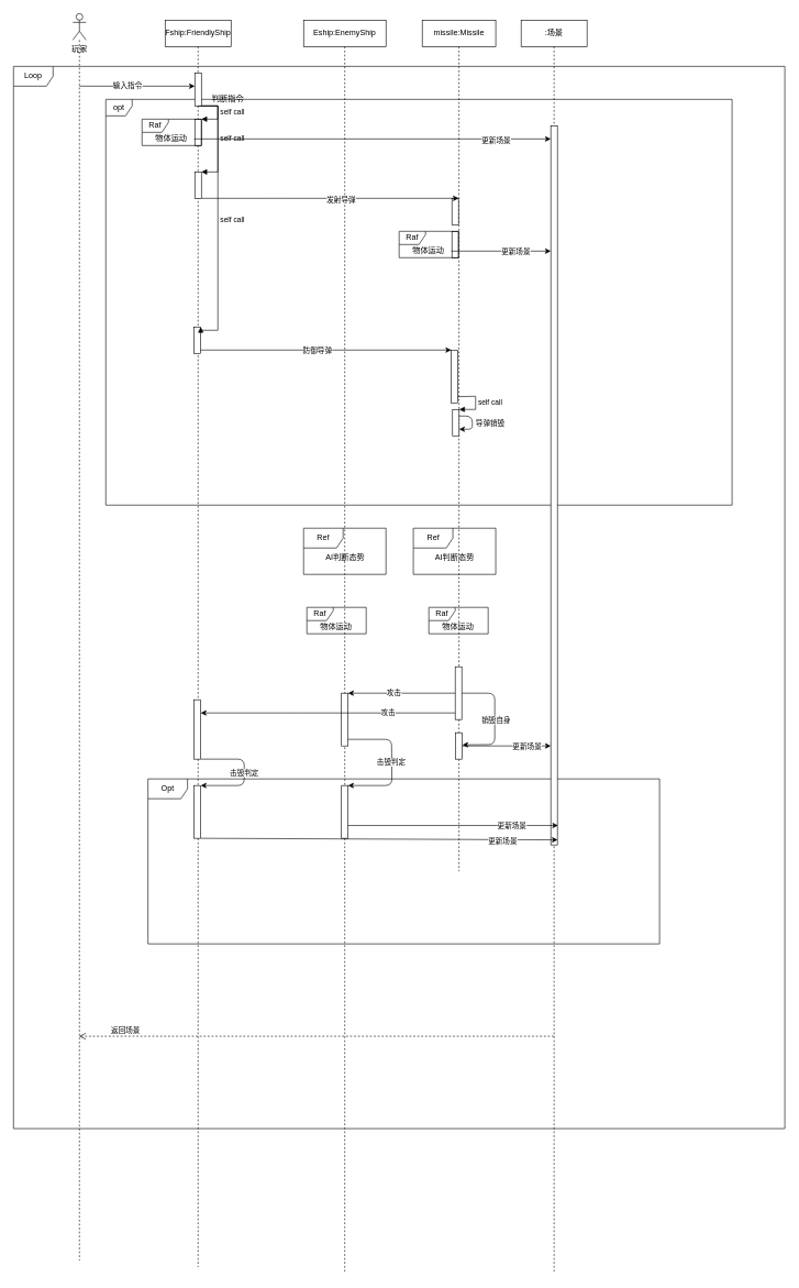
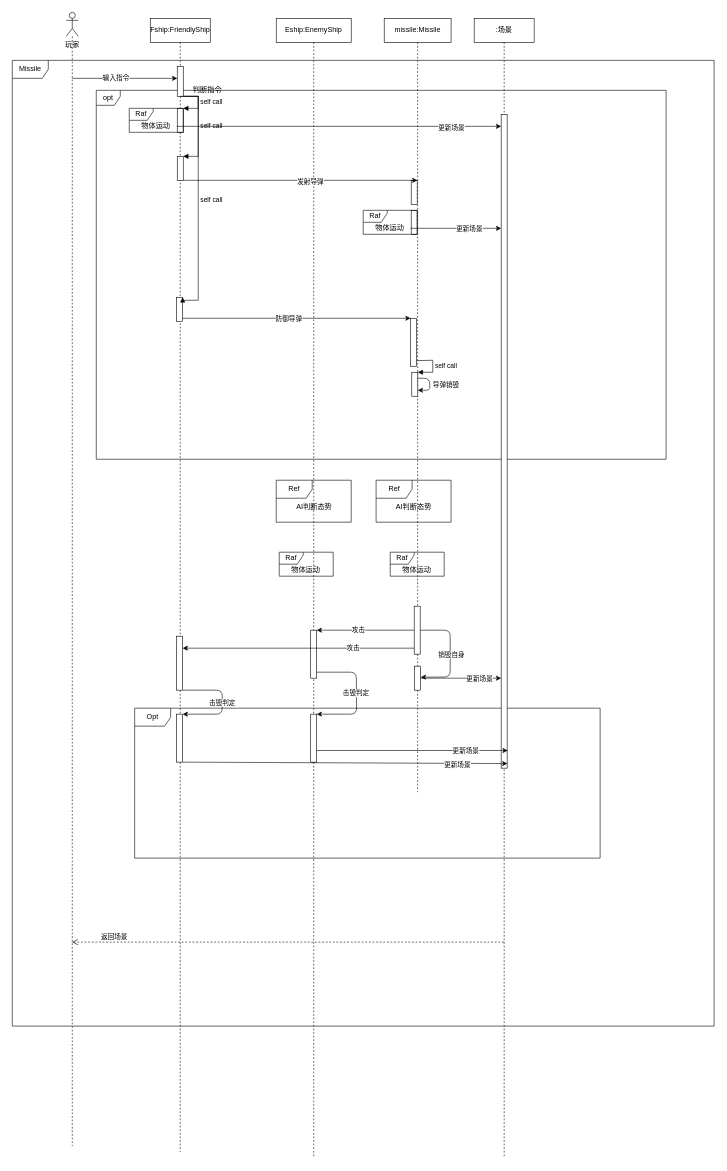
  <mxCell id="0" />
  <mxCell id="1" parent="0" />
  <mxCell id="2" value="Opt" style="shape=umlFrame;whiteSpace=wrap;html=1;" vertex="1" parent="1"><mxGeometry x="224" y="1180" width="776" height="250" as="geometry" /></mxCell>
  <mxCell id="3" value="opt" style="shape=umlFrame;whiteSpace=wrap;html=1;width=40;height=25;" vertex="1" parent="1"><mxGeometry x="160" y="150" width="950" height="615" as="geometry" /></mxCell>
  <mxCell id="4" value="" style="shape=umlLifeline;participant=umlActor;perimeter=lifelinePerimeter;whiteSpace=wrap;html=1;container=1;collapsible=0;recursiveResize=0;verticalAlign=top;spacingTop=36;outlineConnect=0;" parent="1" vertex="1"><mxGeometry x="110" y="20" width="20" height="1890" as="geometry" /></mxCell>
  <mxCell id="5" value="玩家" style="text;html=1;align=center;verticalAlign=middle;resizable=0;points=[];autosize=1;strokeColor=none;fillColor=none;" parent="1" vertex="1"><mxGeometry x="95" y="60" width="50" height="30" as="geometry" /></mxCell>
  <mxCell id="6" value="Fship:FriendlyShip" style="shape=umlLifeline;perimeter=lifelinePerimeter;whiteSpace=wrap;html=1;container=1;collapsible=0;recursiveResize=0;outlineConnect=0;" parent="1" vertex="1"><mxGeometry x="250" y="30" width="100" height="1890" as="geometry" /></mxCell>
  <mxCell id="7" value="" style="html=1;points=[];perimeter=orthogonalPerimeter;" parent="6" vertex="1"><mxGeometry x="45" y="80" width="10" height="50" as="geometry" /></mxCell>
  <mxCell id="8" value="" style="html=1;points=[];perimeter=orthogonalPerimeter;" parent="6" vertex="1"><mxGeometry x="45" y="150" width="10" height="40" as="geometry" /></mxCell>
  <mxCell id="9" value="self call" style="edgeStyle=orthogonalEdgeStyle;html=1;align=left;spacingLeft=2;endArrow=block;rounded=0;entryX=1;entryY=0;" parent="6" target="8" edge="1"><mxGeometry x="0.067" relative="1" as="geometry"><mxPoint x="50" y="130" as="sourcePoint" /><Array as="points"><mxPoint x="80" y="130" /></Array><mxPoint as="offset" /></mxGeometry></mxCell>
  <mxCell id="10" value="" style="html=1;points=[];perimeter=orthogonalPerimeter;" parent="6" vertex="1"><mxGeometry x="45" y="230" width="10" height="40" as="geometry" /></mxCell>
  <mxCell id="11" value="self call" style="edgeStyle=orthogonalEdgeStyle;html=1;align=left;spacingLeft=2;endArrow=block;rounded=0;entryX=1;entryY=0;" parent="6" source="7" target="10" edge="1"><mxGeometry relative="1" as="geometry"><mxPoint x="50" y="210" as="sourcePoint" /><Array as="points"><mxPoint x="80" y="130" /><mxPoint x="80" y="230" /></Array></mxGeometry></mxCell>
  <mxCell id="12" value="" style="html=1;points=[];perimeter=orthogonalPerimeter;" parent="6" vertex="1"><mxGeometry x="44" y="465" width="10" height="40" as="geometry" /></mxCell>
  <mxCell id="13" value="self call" style="edgeStyle=orthogonalEdgeStyle;html=1;align=left;spacingLeft=2;endArrow=block;rounded=0;entryX=1;entryY=0;" parent="6" source="7" target="12" edge="1"><mxGeometry relative="1" as="geometry"><mxPoint x="50" y="290" as="sourcePoint" /><Array as="points"><mxPoint x="80" y="130" /><mxPoint x="80" y="470" /><mxPoint x="54" y="470" /></Array></mxGeometry></mxCell>
  <mxCell id="14" value="Raf" style="shape=umlFrame;whiteSpace=wrap;html=1;width=40;height=20;" vertex="1" parent="6"><mxGeometry x="-35" y="150" width="90" height="40" as="geometry" /></mxCell>
  <mxCell id="15" value="物体运动" style="text;html=1;align=center;verticalAlign=middle;resizable=0;points=[];autosize=1;strokeColor=none;fillColor=none;" vertex="1" parent="6"><mxGeometry x="-26" y="165" width="70" height="30" as="geometry" /></mxCell>
  <mxCell id="16" value="" style="html=1;points=[];perimeter=orthogonalPerimeter;" vertex="1" parent="6"><mxGeometry x="44" y="1160" width="10" height="80" as="geometry" /></mxCell>
  <mxCell id="17" value="missile:Missile" style="shape=umlLifeline;perimeter=lifelinePerimeter;whiteSpace=wrap;html=1;container=1;collapsible=0;recursiveResize=0;outlineConnect=0;" parent="1" vertex="1"><mxGeometry x="640" y="30" width="111.5" height="1290" as="geometry" /></mxCell>
  <mxCell id="18" value="" style="html=1;points=[];perimeter=orthogonalPerimeter;" vertex="1" parent="17"><mxGeometry x="45" y="270" width="10" height="40" as="geometry" /></mxCell>
  <mxCell id="19" value="" style="html=1;points=[];perimeter=orthogonalPerimeter;" vertex="1" parent="17"><mxGeometry x="45" y="320" width="10" height="40" as="geometry" /></mxCell>
  <mxCell id="20" value="Raf" style="shape=umlFrame;whiteSpace=wrap;html=1;width=40;height=20;" vertex="1" parent="17"><mxGeometry x="-35" y="320" width="90" height="40" as="geometry" /></mxCell>
  <mxCell id="21" value="物体运动" style="text;html=1;align=center;verticalAlign=middle;resizable=0;points=[];autosize=1;strokeColor=none;fillColor=none;" vertex="1" parent="17"><mxGeometry x="-26" y="335" width="70" height="30" as="geometry" /></mxCell>
  <mxCell id="22" value="" style="html=1;points=[];perimeter=orthogonalPerimeter;" vertex="1" parent="17"><mxGeometry x="44" y="500" width="10" height="80" as="geometry" /></mxCell>
  <mxCell id="23" value="" style="html=1;points=[];perimeter=orthogonalPerimeter;" vertex="1" parent="17"><mxGeometry x="46" y="590" width="10" height="40" as="geometry" /></mxCell>
  <mxCell id="24" value="self call" style="edgeStyle=orthogonalEdgeStyle;html=1;align=left;spacingLeft=2;endArrow=block;rounded=0;entryX=1;entryY=0;exitX=1.027;exitY=0.883;exitDx=0;exitDy=0;exitPerimeter=0;" edge="1" target="23" parent="17" source="22"><mxGeometry relative="1" as="geometry"><mxPoint x="51" y="570" as="sourcePoint" /><Array as="points"><mxPoint x="56" y="571" /><mxPoint x="81" y="570" /><mxPoint x="81" y="590" /></Array></mxGeometry></mxCell>
  <mxCell id="25" style="edgeStyle=none;html=1;" edge="1" parent="17" source="23" target="23"><mxGeometry relative="1" as="geometry"><Array as="points"><mxPoint x="76" y="610" /></Array></mxGeometry></mxCell>
  <mxCell id="26" value="导弹销毁" style="edgeLabel;html=1;align=center;verticalAlign=middle;resizable=0;points=[];" vertex="1" connectable="0" parent="25"><mxGeometry x="0.481" relative="1" as="geometry"><mxPoint x="30" y="-10" as="offset" /></mxGeometry></mxCell>
  <mxCell id="27" value="Raf" style="shape=umlFrame;whiteSpace=wrap;html=1;width=40;height=20;" vertex="1" parent="17"><mxGeometry x="10" y="890" width="90" height="40" as="geometry" /></mxCell>
  <mxCell id="28" value="物体运动" style="text;html=1;align=center;verticalAlign=middle;resizable=0;points=[];autosize=1;strokeColor=none;fillColor=none;" vertex="1" parent="17"><mxGeometry x="19" y="905" width="70" height="30" as="geometry" /></mxCell>
  <mxCell id="29" value="Ref" style="shape=umlFrame;whiteSpace=wrap;html=1;" vertex="1" parent="17"><mxGeometry x="-13.5" y="770" width="125" height="70" as="geometry" /></mxCell>
  <mxCell id="30" value="AI判断态势" style="text;html=1;align=center;verticalAlign=middle;resizable=0;points=[];autosize=1;strokeColor=none;fillColor=none;" vertex="1" parent="17"><mxGeometry x="9" y="800" width="80" height="30" as="geometry" /></mxCell>
  <mxCell id="31" value="" style="html=1;points=[];perimeter=orthogonalPerimeter;" vertex="1" parent="17"><mxGeometry x="50" y="980" width="10" height="80" as="geometry" /></mxCell>
  <mxCell id="32" value="" style="html=1;points=[];perimeter=orthogonalPerimeter;" vertex="1" parent="17"><mxGeometry x="50.75" y="1080" width="10" height="40" as="geometry" /></mxCell>
  <mxCell id="33" style="edgeStyle=none;html=1;entryX=1.02;entryY=0.46;entryDx=0;entryDy=0;entryPerimeter=0;" edge="1" parent="17" source="31" target="32"><mxGeometry relative="1" as="geometry"><mxPoint x="130" y="1020" as="targetPoint" /><Array as="points"><mxPoint x="110" y="1020" /><mxPoint x="110" y="1098" /></Array></mxGeometry></mxCell>
  <mxCell id="34" value="销毁自身" style="edgeLabel;html=1;align=center;verticalAlign=middle;resizable=0;points=[];" vertex="1" connectable="0" parent="33"><mxGeometry x="-0.599" y="-1" relative="1" as="geometry"><mxPoint x="16" y="39" as="offset" /></mxGeometry></mxCell>
  <mxCell id="35" value="Eship:EnemyShip" style="shape=umlLifeline;perimeter=lifelinePerimeter;whiteSpace=wrap;html=1;container=1;collapsible=0;recursiveResize=0;outlineConnect=0;" parent="1" vertex="1"><mxGeometry x="460" y="30" width="125" height="1900" as="geometry" /></mxCell>
  <mxCell id="36" value="Raf" style="shape=umlFrame;whiteSpace=wrap;html=1;width=40;height=20;" vertex="1" parent="35"><mxGeometry x="5" y="890" width="90" height="40" as="geometry" /></mxCell>
  <mxCell id="37" value="物体运动" style="text;html=1;align=center;verticalAlign=middle;resizable=0;points=[];autosize=1;strokeColor=none;fillColor=none;" vertex="1" parent="35"><mxGeometry x="14" y="905" width="70" height="30" as="geometry" /></mxCell>
  <mxCell id="38" value="Ref" style="shape=umlFrame;whiteSpace=wrap;html=1;" vertex="1" parent="35"><mxGeometry y="770" width="125" height="70" as="geometry" /></mxCell>
  <mxCell id="39" value="AI判断态势" style="text;html=1;align=center;verticalAlign=middle;resizable=0;points=[];autosize=1;strokeColor=none;fillColor=none;" vertex="1" parent="35"><mxGeometry x="22.5" y="800" width="80" height="30" as="geometry" /></mxCell>
  <mxCell id="40" value="" style="html=1;points=[];perimeter=orthogonalPerimeter;" vertex="1" parent="35"><mxGeometry x="57.5" y="1020" width="10" height="80" as="geometry" /></mxCell>
  <mxCell id="41" value="" style="html=1;points=[];perimeter=orthogonalPerimeter;" vertex="1" parent="35"><mxGeometry x="57.5" y="1160" width="10" height="80" as="geometry" /></mxCell>
  <mxCell id="42" style="edgeStyle=none;html=1;" edge="1" parent="35" target="41"><mxGeometry relative="1" as="geometry"><mxPoint x="143.5" y="1070" as="targetPoint" /><mxPoint x="67.5" y="1090" as="sourcePoint" /><Array as="points"><mxPoint x="133.5" y="1090" /><mxPoint x="134" y="1160" /></Array></mxGeometry></mxCell>
  <mxCell id="43" value="击毁判定" style="edgeLabel;html=1;align=center;verticalAlign=middle;resizable=0;points=[];" vertex="1" connectable="0" parent="42"><mxGeometry x="-0.105" y="-1" relative="1" as="geometry"><mxPoint y="9" as="offset" /></mxGeometry></mxCell>
  <mxCell id="44" value=":场景" style="shape=umlLifeline;perimeter=lifelinePerimeter;whiteSpace=wrap;html=1;container=1;collapsible=0;recursiveResize=0;outlineConnect=0;" parent="1" vertex="1"><mxGeometry x="790" y="30" width="100" height="1900" as="geometry" /></mxCell>
  <mxCell id="45" value="" style="html=1;points=[];perimeter=orthogonalPerimeter;" vertex="1" parent="44"><mxGeometry x="45" y="160" width="10" height="1090" as="geometry" /></mxCell>
  <mxCell id="46" style="edgeStyle=none;html=1;" parent="1" target="7" edge="1"><mxGeometry relative="1" as="geometry"><mxPoint x="120" y="130" as="sourcePoint" /></mxGeometry></mxCell>
  <mxCell id="47" value="输入指令" style="edgeLabel;html=1;align=center;verticalAlign=middle;resizable=0;points=[];" parent="46" vertex="1" connectable="0"><mxGeometry x="-0.182" y="2" relative="1" as="geometry"><mxPoint as="offset" /></mxGeometry></mxCell>
  <mxCell id="48" value="判断指令" style="text;html=1;align=center;verticalAlign=middle;resizable=0;points=[];autosize=1;strokeColor=none;fillColor=none;" parent="1" vertex="1"><mxGeometry x="310" y="135" width="70" height="30" as="geometry" /></mxCell>
  <mxCell id="49" style="edgeStyle=none;html=1;" edge="1" parent="1" source="10" target="17"><mxGeometry relative="1" as="geometry"><Array as="points"><mxPoint x="420" y="300" /></Array></mxGeometry></mxCell>
  <mxCell id="50" value="发射导弹" style="edgeLabel;html=1;align=center;verticalAlign=middle;resizable=0;points=[];" vertex="1" connectable="0" parent="49"><mxGeometry x="0.083" y="-2" relative="1" as="geometry"><mxPoint as="offset" /></mxGeometry></mxCell>
  <mxCell id="51" style="edgeStyle=none;html=1;" edge="1" parent="1" source="12" target="22"><mxGeometry relative="1" as="geometry" /></mxCell>
  <mxCell id="52" value="防御导弹" style="edgeLabel;html=1;align=center;verticalAlign=middle;resizable=0;points=[];" vertex="1" connectable="0" parent="51"><mxGeometry x="-0.073" relative="1" as="geometry"><mxPoint as="offset" /></mxGeometry></mxCell>
  <mxCell id="53" style="edgeStyle=none;html=1;" edge="1" parent="1" source="15" target="45"><mxGeometry relative="1" as="geometry" /></mxCell>
  <mxCell id="54" value="更新场景" style="edgeLabel;html=1;align=center;verticalAlign=middle;resizable=0;points=[];" vertex="1" connectable="0" parent="53"><mxGeometry x="0.69" y="-2" relative="1" as="geometry"><mxPoint as="offset" /></mxGeometry></mxCell>
  <mxCell id="55" style="edgeStyle=none;html=1;" edge="1" parent="1" source="21" target="45"><mxGeometry relative="1" as="geometry" /></mxCell>
  <mxCell id="56" value="更新场景" style="edgeLabel;html=1;align=center;verticalAlign=middle;resizable=0;points=[];" vertex="1" connectable="0" parent="55"><mxGeometry x="0.285" relative="1" as="geometry"><mxPoint as="offset" /></mxGeometry></mxCell>
  <mxCell id="57" value="" style="edgeStyle=none;html=1;" edge="1" parent="1" source="31" target="40"><mxGeometry relative="1" as="geometry" /></mxCell>
  <mxCell id="58" value="攻击" style="edgeLabel;html=1;align=center;verticalAlign=middle;resizable=0;points=[];" vertex="1" connectable="0" parent="57"><mxGeometry x="0.155" y="-1" relative="1" as="geometry"><mxPoint as="offset" /></mxGeometry></mxCell>
  <mxCell id="59" value="" style="edgeStyle=none;html=1;" edge="1" parent="1" source="31" target="63"><mxGeometry relative="1" as="geometry"><Array as="points"><mxPoint x="440" y="1080" /></Array></mxGeometry></mxCell>
  <mxCell id="60" value="攻击" style="edgeLabel;html=1;align=center;verticalAlign=middle;resizable=0;points=[];" vertex="1" connectable="0" parent="59"><mxGeometry x="-0.465" y="-1" relative="1" as="geometry"><mxPoint as="offset" /></mxGeometry></mxCell>
  <mxCell id="61" style="edgeStyle=none;html=1;" edge="1" parent="1" source="63" target="16"><mxGeometry relative="1" as="geometry"><mxPoint x="380" y="1130" as="targetPoint" /><Array as="points"><mxPoint x="370" y="1150" /><mxPoint x="370" y="1190" /></Array></mxGeometry></mxCell>
  <mxCell id="62" value="击毁判定" style="edgeLabel;html=1;align=center;verticalAlign=middle;resizable=0;points=[];" vertex="1" connectable="0" parent="61"><mxGeometry x="-0.105" y="-1" relative="1" as="geometry"><mxPoint y="9" as="offset" /></mxGeometry></mxCell>
  <mxCell id="63" value="" style="html=1;points=[];perimeter=orthogonalPerimeter;" vertex="1" parent="1"><mxGeometry x="294" y="1060" width="10" height="90" as="geometry" /></mxCell>
  <mxCell id="64" style="edgeStyle=none;html=1;" edge="1" parent="1" source="32" target="45"><mxGeometry relative="1" as="geometry"><mxPoint x="978.462" y="1230" as="targetPoint" /></mxGeometry></mxCell>
  <mxCell id="65" value="更新场景" style="edgeLabel;html=1;align=center;verticalAlign=middle;resizable=0;points=[];" vertex="1" connectable="0" parent="64"><mxGeometry x="0.457" y="-1" relative="1" as="geometry"><mxPoint as="offset" /></mxGeometry></mxCell>
  <mxCell id="66" style="edgeStyle=none;html=1;entryX=1.038;entryY=0.993;entryDx=0;entryDy=0;entryPerimeter=0;" edge="1" parent="1" source="16" target="45"><mxGeometry relative="1" as="geometry" /></mxCell>
  <mxCell id="67" value="更新场景" style="edgeLabel;html=1;align=center;verticalAlign=middle;resizable=0;points=[];" vertex="1" connectable="0" parent="66"><mxGeometry x="0.692" y="-1" relative="1" as="geometry"><mxPoint as="offset" /></mxGeometry></mxCell>
  <mxCell id="68" style="edgeStyle=none;html=1;entryX=1.096;entryY=0.973;entryDx=0;entryDy=0;entryPerimeter=0;" edge="1" parent="1" source="41" target="45"><mxGeometry relative="1" as="geometry" /></mxCell>
  <mxCell id="69" value="更新场景" style="edgeLabel;html=1;align=center;verticalAlign=middle;resizable=0;points=[];" vertex="1" connectable="0" parent="68"><mxGeometry x="0.559" y="-1" relative="1" as="geometry"><mxPoint as="offset" /></mxGeometry></mxCell>
  <mxCell id="70" value="返回场景" style="html=1;verticalAlign=bottom;endArrow=open;dashed=1;endSize=8;" edge="1" parent="1" source="44" target="4"><mxGeometry x="0.805" relative="1" as="geometry"><mxPoint x="630" y="1420" as="sourcePoint" /><mxPoint x="550" y="1420" as="targetPoint" /><Array as="points"><mxPoint x="460" y="1570" /></Array><mxPoint as="offset" /></mxGeometry></mxCell>
- <mxCell id="71" value="Loop" style="shape=umlFrame;whiteSpace=wrap;html=1;" vertex="1" parent="1"><mxGeometry x="20" y="100" width="1170" height="1610" as="geometry" /></mxCell>
+ <mxCell id="71" value="Missile" style="shape=umlFrame;whiteSpace=wrap;html=1;" vertex="1" parent="1"><mxGeometry x="20" y="100" width="1170" height="1610" as="geometry" /></mxCell>
